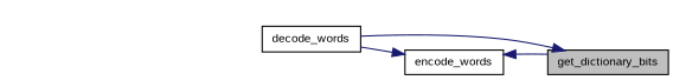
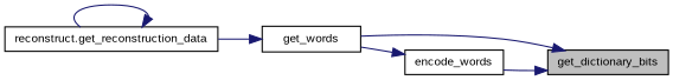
  digraph {
    fontname="Liberation Sans"
    rankdir=RL
    node [color=black fillcolor=white fontname="Liberation Sans" fontsize=10 shape=record style=filled]
    edge [color=midnightblue dir=back fontname="Liberation Sans" fontsize=10 labelfontname=Helvetica labelfontsize=10 style=solid]
    n1 [fillcolor=grey75 fontcolor=black height=0.2 label=get_dictionary_bits width=0.4]
-   n2 [height=0.2 label=decode_words width=0.4]
+   n2 [height=0.2 label=get_words width=0.4]
    n3 [height=0.2 label=encode_words width=0.4]
+   n4 [height=0.2 label="reconstruct.get_reconstruction_data" width=0.4]
    n1 -> n2
-   n3 -> n1
+   n1 -> n3
+   n2 -> n4
    n3 -> n2
+   n4 -> n4
  }
